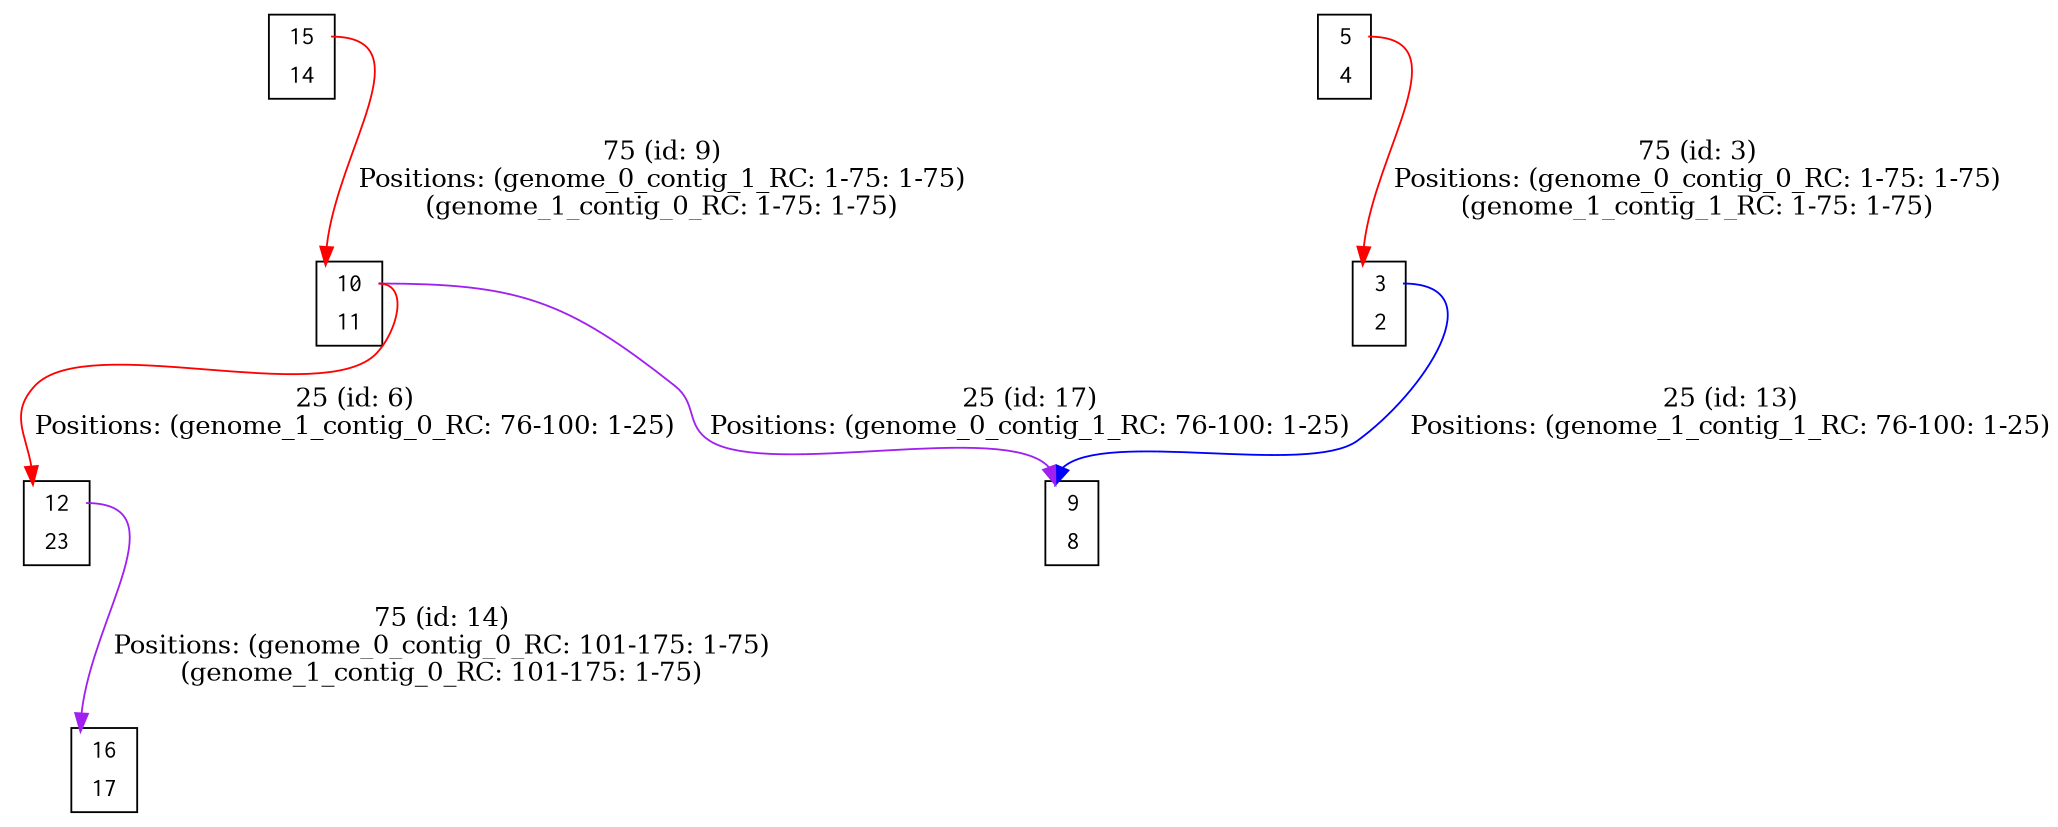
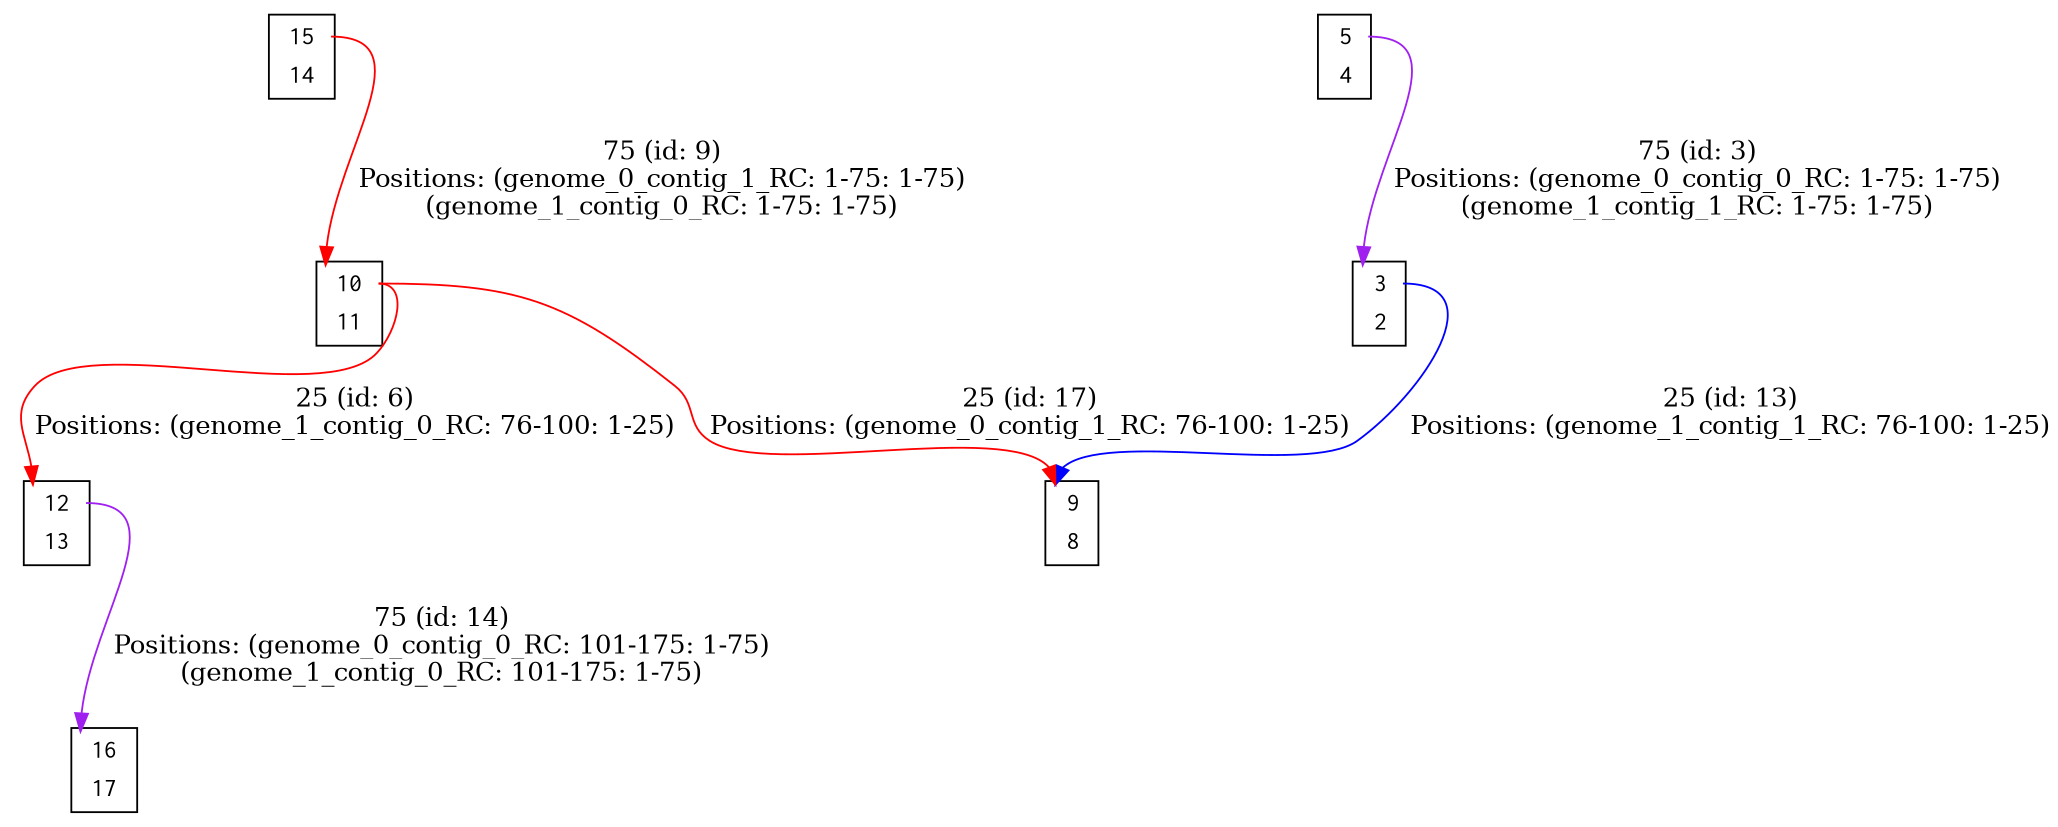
  digraph {
    node [color=black fillcolor=white fontname=Courier shape=plaintext style=filled]
    edge [color=red headport=port_0x126ba00_in tailport=port_0x126bb40_out]
    n1 [label=<<TABLE bgcolor = "white"> <TR><TD BORDER = "0" PORT = "port_0x12710d0_in"></TD><TD BORDER = "0" PORT = "port_">3</TD><TD BORDER = "0" PORT = "port_0x12710d0_out"></TD></TR> <TR><TD BORDER = "0" PORT = "port_0x125d9b0_out"></TD><TD BORDER = "0" PORT = "port_">2</TD><TD BORDER = "0" PORT = "port_0x125d9b0_in"></TD></TR> </TABLE>>]
    n2 [label=<<TABLE bgcolor = "white"> <TR><TD BORDER = "0" PORT = "port_0x126ba00_in"></TD><TD BORDER = "0" PORT = "port_">9</TD><TD BORDER = "0" PORT = "port_0x126ba00_out"></TD></TR> <TR><TD BORDER = "0" PORT = "port_0x126b9c0_out"></TD><TD BORDER = "0" PORT = "port_">8</TD><TD BORDER = "0" PORT = "port_0x126b9c0_in"></TD></TR> </TABLE>>]
-   n3 [label=<<TABLE bgcolor = "white"> <TR><TD BORDER = "0" PORT = "port_0x126be70_in"></TD><TD BORDER = "0" PORT = "port_">12</TD><TD BORDER = "0" PORT = "port_0x126be70_out"></TD></TR> <TR><TD BORDER = "0" PORT = "port_0x126bee0_out"></TD><TD BORDER = "0" PORT = "port_">23</TD><TD BORDER = "0" PORT = "port_0x126bee0_in"></TD></TR> </TABLE>>]
+   n3 [label=<<TABLE bgcolor = "white"> <TR><TD BORDER = "0" PORT = "port_0x126be70_in"></TD><TD BORDER = "0" PORT = "port_">12</TD><TD BORDER = "0" PORT = "port_0x126be70_out"></TD></TR> <TR><TD BORDER = "0" PORT = "port_0x126bee0_out"></TD><TD BORDER = "0" PORT = "port_">13</TD><TD BORDER = "0" PORT = "port_0x126bee0_in"></TD></TR> </TABLE>>]
    n4 [label=<<TABLE bgcolor = "white"> <TR><TD BORDER = "0" PORT = "port_0x1271cb0_in"></TD><TD BORDER = "0" PORT = "port_">16</TD><TD BORDER = "0" PORT = "port_0x1271cb0_out"></TD></TR> <TR><TD BORDER = "0" PORT = "port_0x125dc30_out"></TD><TD BORDER = "0" PORT = "port_">17</TD><TD BORDER = "0" PORT = "port_0x125dc30_in"></TD></TR> </TABLE>>]
    n5 [label=<<TABLE bgcolor = "white"> <TR><TD BORDER = "0" PORT = "port_0x126aa30_in"></TD><TD BORDER = "0" PORT = "port_">5</TD><TD BORDER = "0" PORT = "port_0x126aa30_out"></TD></TR> <TR><TD BORDER = "0" PORT = "port_0x126b430_out"></TD><TD BORDER = "0" PORT = "port_">4</TD><TD BORDER = "0" PORT = "port_0x126b430_in"></TD></TR> </TABLE>>]
    n6 [label=<<TABLE bgcolor = "white"> <TR><TD BORDER = "0" PORT = "port_0x126bb40_in"></TD><TD BORDER = "0" PORT = "port_">10</TD><TD BORDER = "0" PORT = "port_0x126bb40_out"></TD></TR> <TR><TD BORDER = "0" PORT = "port_0x126bd00_out"></TD><TD BORDER = "0" PORT = "port_">11</TD><TD BORDER = "0" PORT = "port_0x126bd00_in"></TD></TR> </TABLE>>]
    n7 [label=<<TABLE bgcolor = "white"> <TR><TD BORDER = "0" PORT = "port_0x126c4a0_in"></TD><TD BORDER = "0" PORT = "port_">15</TD><TD BORDER = "0" PORT = "port_0x126c4a0_out"></TD></TR> <TR><TD BORDER = "0" PORT = "port_0x126c250_out"></TD><TD BORDER = "0" PORT = "port_">14</TD><TD BORDER = "0" PORT = "port_0x126c250_in"></TD></TR> </TABLE>>]
    n1 -> n2 [color=blue label="25 (id: 13)\nPositions: (genome_1_contig_1_RC: 76-100: 1-25)\n" tailport=port_0x12710d0_out]
    n3 -> n4 [color=purple headport=port_0x1271cb0_in label="75 (id: 14)\nPositions: (genome_0_contig_0_RC: 101-175: 1-75)\n(genome_1_contig_0_RC: 101-175: 1-75)\n" tailport=port_0x126be70_out]
-   n5 -> n1 [headport=port_0x12710d0_in label="75 (id: 3)\nPositions: (genome_0_contig_0_RC: 1-75: 1-75)\n(genome_1_contig_1_RC: 1-75: 1-75)\n" tailport=port_0x126aa30_out]
-   n6 -> n2 [color=purple label="25 (id: 17)\nPositions: (genome_0_contig_1_RC: 76-100: 1-25)\n"]
+   n5 -> n1 [color=purple headport=port_0x12710d0_in label="75 (id: 3)\nPositions: (genome_0_contig_0_RC: 1-75: 1-75)\n(genome_1_contig_1_RC: 1-75: 1-75)\n" tailport=port_0x126aa30_out]
+   n6 -> n2 [label="25 (id: 17)\nPositions: (genome_0_contig_1_RC: 76-100: 1-25)\n"]
    n6 -> n3 [headport=port_0x126be70_in label="25 (id: 6)\nPositions: (genome_1_contig_0_RC: 76-100: 1-25)\n"]
    n7 -> n6 [headport=port_0x126bb40_in label="75 (id: 9)\nPositions: (genome_0_contig_1_RC: 1-75: 1-75)\n(genome_1_contig_0_RC: 1-75: 1-75)\n" tailport=port_0x126c4a0_out]
  }
